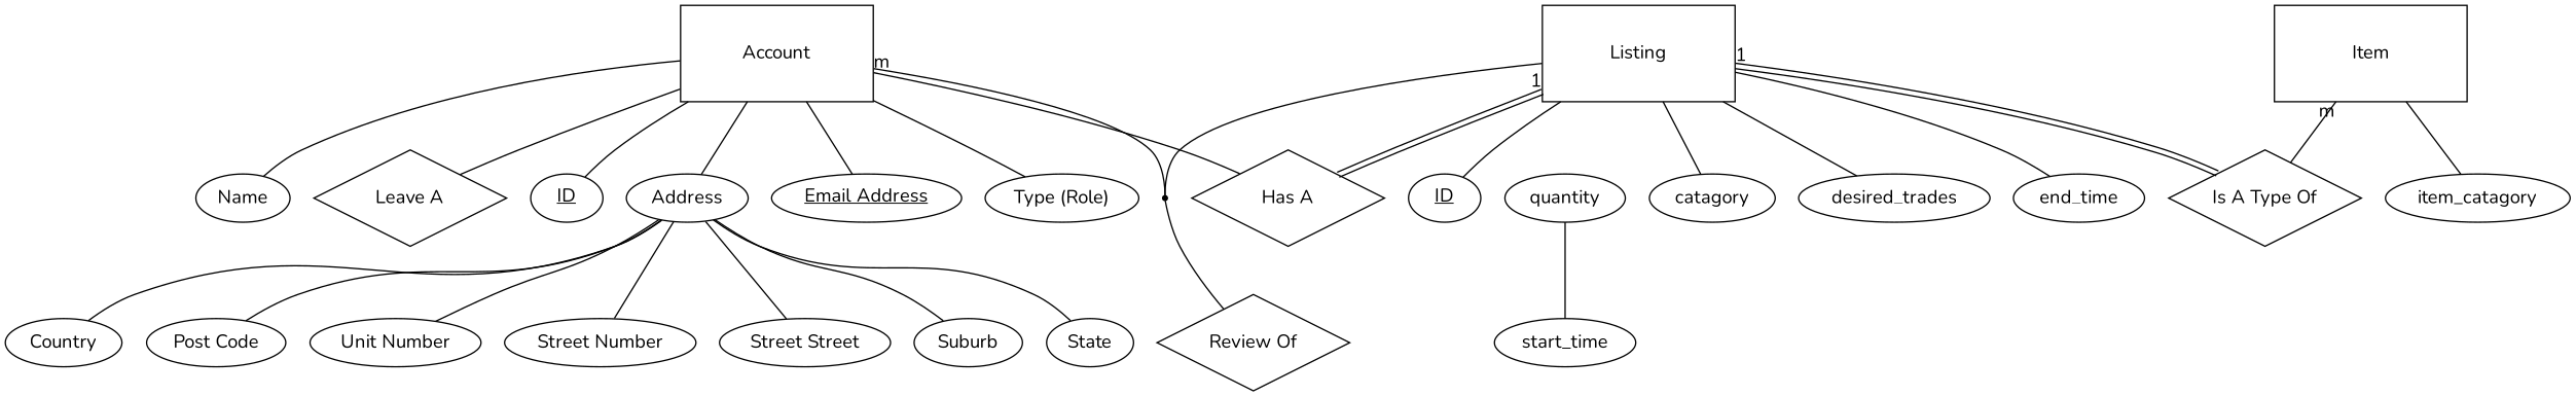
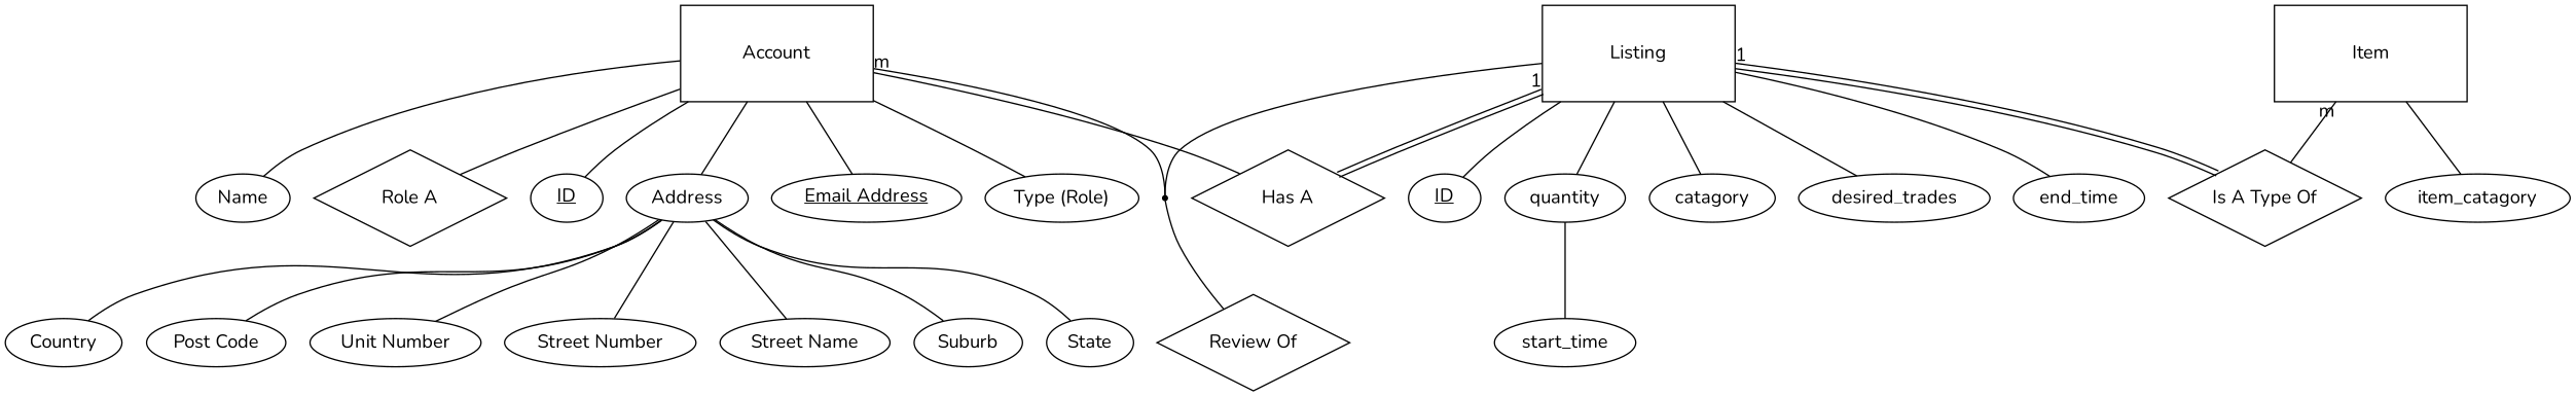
  graph {
    fontname=Nunito
    node [fontname=Nunito shape=oval]
    edge [fontname=Nunito]
    Account [height=1 shape=rectangle width=2]
    n2 [height=1 label="Has A" shape=diamond width=2]
-   n3 [height=1 label="Leave A" shape=diamond width=2]
+   n3 [height=1 label="Role A" shape=diamond width=2]
    listing_or_account [shape=point]
    n5 [group=account label=<<u>ID</u>>]
    n6 [label="Type (Role)"]
    n7 [label=Name]
    n8 [label=Address]
    n9 [label=<<u>Email Address</u>>]
    n10 [height=1 label="Review Of" shape=diamond width=2]
    "Unit Number"
    "Street Number"
-   "Street Name" [label="Street Street"]
+   "Street Name"
    Suburb
    State
    Country
    "Post Code"
    Listing [height=1 shape=rectangle width=2]
    n19 [height=1 label="Is A Type Of" shape=diamond width=2]
    n20 [label=<<u>ID</u>>]
    quantity
    n22 [label=catagory]
    desired_trades
    end_time
    start_time
    Item [height=1 shape=rectangle width=2]
    item_catagory
    Account -- n2 [taillabel=m]
    Account -- n3
    Account -- listing_or_account
    Account -- n5
    Account -- n6
    Account -- n7
    Account -- n8
    Account -- n9
    listing_or_account -- n10
    n8 -- "Unit Number"
    n8 -- "Street Number"
    n8 -- "Street Name"
    n8 -- Suburb
    n8 -- State
    n8 -- Country
    n8 -- "Post Code"
    Listing -- n2 [color="black:invis:black" taillabel=1]
    Listing -- listing_or_account
    Listing -- n19 [color="black:invis:black" taillabel=1]
    Listing -- n20
+   Listing -- quantity
    Listing -- n22
    Listing -- desired_trades
    Listing -- end_time
    quantity -- start_time
    Item -- n19 [taillabel=m]
    Item -- item_catagory
  }
